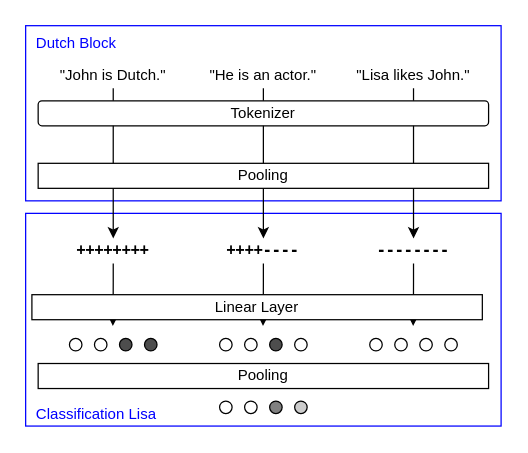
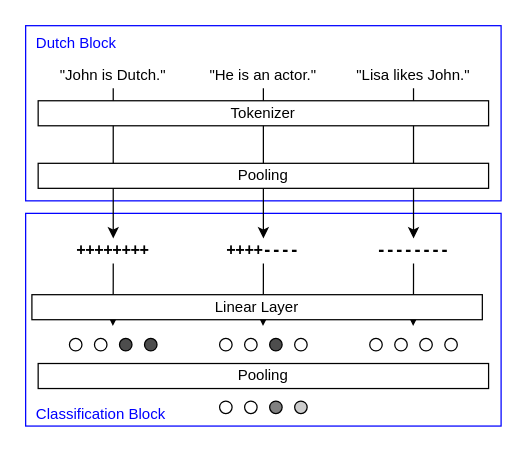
  <mxCell id="0" />
  <mxCell id="1" parent="0" />
- <mxCell id="2" value="&amp;nbsp; Classification Lisa" style="rounded=0;whiteSpace=wrap;html=1;strokeColor=#0000FF;align=left;verticalAlign=bottom;fontColor=#0000FF;" vertex="1" parent="1"><mxGeometry x="20" y="170" width="380" height="170" as="geometry" /></mxCell>
+ <mxCell id="2" value="&amp;nbsp; Classification Block" style="rounded=0;whiteSpace=wrap;html=1;strokeColor=#0000FF;align=left;verticalAlign=bottom;fontColor=#0000FF;" vertex="1" parent="1"><mxGeometry x="20" y="170" width="380" height="170" as="geometry" /></mxCell>
  <mxCell id="3" value="&lt;font color=&quot;#0000ff&quot;&gt;&amp;nbsp; Dutch Block&lt;/font&gt;" style="rounded=0;whiteSpace=wrap;html=1;verticalAlign=top;align=left;strokeColor=#0000FF;" vertex="1" parent="1"><mxGeometry x="20" y="20" width="380" height="140" as="geometry" /></mxCell>
  <mxCell id="4" style="edgeStyle=orthogonalEdgeStyle;rounded=1;orthogonalLoop=1;jettySize=auto;html=1;exitX=0.5;exitY=1;exitDx=0;exitDy=0;entryX=0.5;entryY=0;entryDx=0;entryDy=0;startSize=6;sourcePerimeterSpacing=0;targetPerimeterSpacing=0;" edge="1" parent="1" source="5" target="11"><mxGeometry relative="1" as="geometry" /></mxCell>
  <mxCell id="5" value="&quot;John is Dutch.&quot;" style="text;html=1;strokeColor=none;fillColor=none;align=center;verticalAlign=middle;whiteSpace=wrap;rounded=0;" vertex="1" parent="1"><mxGeometry x="40" y="50" width="100" height="20" as="geometry" /></mxCell>
  <mxCell id="6" style="edgeStyle=orthogonalEdgeStyle;rounded=1;orthogonalLoop=1;jettySize=auto;html=1;exitX=0.5;exitY=1;exitDx=0;exitDy=0;entryX=0.5;entryY=0;entryDx=0;entryDy=0;startSize=6;sourcePerimeterSpacing=0;targetPerimeterSpacing=0;" edge="1" parent="1" source="7" target="13"><mxGeometry relative="1" as="geometry" /></mxCell>
  <mxCell id="7" value="&quot;He is an actor.&quot;" style="text;html=1;strokeColor=none;fillColor=none;align=center;verticalAlign=middle;whiteSpace=wrap;rounded=0;" vertex="1" parent="1"><mxGeometry x="160" y="50" width="100" height="20" as="geometry" /></mxCell>
  <mxCell id="8" style="edgeStyle=orthogonalEdgeStyle;rounded=1;orthogonalLoop=1;jettySize=auto;html=1;exitX=0.5;exitY=1;exitDx=0;exitDy=0;entryX=0.5;entryY=0;entryDx=0;entryDy=0;startSize=6;sourcePerimeterSpacing=0;targetPerimeterSpacing=0;" edge="1" parent="1" source="9" target="15"><mxGeometry relative="1" as="geometry" /></mxCell>
  <mxCell id="9" value="&quot;Lisa likes John.&quot;" style="text;html=1;strokeColor=none;fillColor=none;align=center;verticalAlign=middle;whiteSpace=wrap;rounded=0;" vertex="1" parent="1"><mxGeometry x="280" y="50" width="100" height="20" as="geometry" /></mxCell>
  <mxCell id="10" style="edgeStyle=orthogonalEdgeStyle;rounded=1;orthogonalLoop=1;jettySize=auto;html=1;exitX=0.5;exitY=1;exitDx=0;exitDy=0;startSize=6;sourcePerimeterSpacing=0;targetPerimeterSpacing=0;" edge="1" parent="1" source="11"><mxGeometry relative="1" as="geometry"><mxPoint x="89.69" y="260" as="targetPoint" /></mxGeometry></mxCell>
  <mxCell id="11" value="&lt;pre&gt;++++++++&lt;/pre&gt;" style="text;html=1;strokeColor=none;fillColor=none;align=center;verticalAlign=middle;whiteSpace=wrap;rounded=0;fontStyle=1" vertex="1" parent="1"><mxGeometry x="40" y="190" width="100" height="20" as="geometry" /></mxCell>
  <mxCell id="12" style="edgeStyle=orthogonalEdgeStyle;rounded=1;orthogonalLoop=1;jettySize=auto;html=1;exitX=0.5;exitY=1;exitDx=0;exitDy=0;startSize=6;sourcePerimeterSpacing=0;targetPerimeterSpacing=0;" edge="1" parent="1" source="13"><mxGeometry relative="1" as="geometry"><mxPoint x="209.69" y="260" as="targetPoint" /></mxGeometry></mxCell>
  <mxCell id="13" value="&lt;pre&gt;++++----&lt;/pre&gt;" style="text;html=1;strokeColor=none;fillColor=none;align=center;verticalAlign=middle;whiteSpace=wrap;rounded=0;fontStyle=1" vertex="1" parent="1"><mxGeometry x="160" y="190" width="100" height="20" as="geometry" /></mxCell>
  <mxCell id="14" style="edgeStyle=orthogonalEdgeStyle;rounded=1;orthogonalLoop=1;jettySize=auto;html=1;exitX=0.5;exitY=1;exitDx=0;exitDy=0;startSize=6;sourcePerimeterSpacing=0;targetPerimeterSpacing=0;" edge="1" parent="1" source="15"><mxGeometry relative="1" as="geometry"><mxPoint x="329.69" y="260" as="targetPoint" /></mxGeometry></mxCell>
  <mxCell id="15" value="&lt;pre&gt;--------&lt;/pre&gt;" style="text;html=1;strokeColor=none;fillColor=none;align=center;verticalAlign=middle;whiteSpace=wrap;rounded=0;fontStyle=1" vertex="1" parent="1"><mxGeometry x="280" y="190" width="100" height="20" as="geometry" /></mxCell>
  <mxCell id="16" value="Linear Layer" style="rounded=0;whiteSpace=wrap;html=1;" vertex="1" parent="1"><mxGeometry x="25" y="235" width="360" height="20" as="geometry" /></mxCell>
  <mxCell id="17" value="" style="group" vertex="1" connectable="0" parent="1"><mxGeometry x="55" y="270" width="70" height="10" as="geometry" /></mxCell>
  <mxCell id="18" value="" style="ellipse;whiteSpace=wrap;html=1;aspect=fixed;" vertex="1" parent="17"><mxGeometry width="10" height="10" as="geometry" /></mxCell>
  <mxCell id="19" value="" style="ellipse;whiteSpace=wrap;html=1;aspect=fixed;" vertex="1" parent="17"><mxGeometry x="20" width="10" height="10" as="geometry" /></mxCell>
  <mxCell id="20" value="" style="ellipse;whiteSpace=wrap;html=1;aspect=fixed;fillColor=#4D4D4D;" vertex="1" parent="17"><mxGeometry x="40" width="10" height="10" as="geometry" /></mxCell>
  <mxCell id="21" value="" style="ellipse;whiteSpace=wrap;html=1;aspect=fixed;fillColor=#4D4D4D;" vertex="1" parent="17"><mxGeometry x="60" width="10" height="10" as="geometry" /></mxCell>
  <mxCell id="22" value="" style="group" vertex="1" connectable="0" parent="1"><mxGeometry x="175" y="270" width="70" height="10" as="geometry" /></mxCell>
  <mxCell id="23" value="" style="ellipse;whiteSpace=wrap;html=1;aspect=fixed;" vertex="1" parent="22"><mxGeometry width="10" height="10" as="geometry" /></mxCell>
  <mxCell id="24" value="" style="ellipse;whiteSpace=wrap;html=1;aspect=fixed;" vertex="1" parent="22"><mxGeometry x="20" width="10" height="10" as="geometry" /></mxCell>
  <mxCell id="25" value="" style="ellipse;whiteSpace=wrap;html=1;aspect=fixed;fillColor=#4D4D4D;" vertex="1" parent="22"><mxGeometry x="40" width="10" height="10" as="geometry" /></mxCell>
  <mxCell id="26" value="" style="ellipse;whiteSpace=wrap;html=1;aspect=fixed;" vertex="1" parent="22"><mxGeometry x="60" width="10" height="10" as="geometry" /></mxCell>
  <mxCell id="27" value="" style="group" vertex="1" connectable="0" parent="1"><mxGeometry x="295" y="270" width="70" height="10" as="geometry" /></mxCell>
  <mxCell id="28" value="" style="ellipse;whiteSpace=wrap;html=1;aspect=fixed;" vertex="1" parent="27"><mxGeometry width="10" height="10" as="geometry" /></mxCell>
  <mxCell id="29" value="" style="ellipse;whiteSpace=wrap;html=1;aspect=fixed;" vertex="1" parent="27"><mxGeometry x="20" width="10" height="10" as="geometry" /></mxCell>
  <mxCell id="30" value="" style="ellipse;whiteSpace=wrap;html=1;aspect=fixed;" vertex="1" parent="27"><mxGeometry x="40" width="10" height="10" as="geometry" /></mxCell>
  <mxCell id="31" value="" style="ellipse;whiteSpace=wrap;html=1;aspect=fixed;" vertex="1" parent="27"><mxGeometry x="60" width="10" height="10" as="geometry" /></mxCell>
  <mxCell id="32" value="Pooling" style="rounded=0;whiteSpace=wrap;html=1;" vertex="1" parent="1"><mxGeometry x="30" y="290" width="360" height="20" as="geometry" /></mxCell>
  <mxCell id="33" value="" style="group" vertex="1" connectable="0" parent="1"><mxGeometry x="175" y="320" width="70" height="10" as="geometry" /></mxCell>
  <mxCell id="34" value="" style="ellipse;whiteSpace=wrap;html=1;aspect=fixed;" vertex="1" parent="33"><mxGeometry width="10" height="10" as="geometry" /></mxCell>
  <mxCell id="35" value="" style="ellipse;whiteSpace=wrap;html=1;aspect=fixed;" vertex="1" parent="33"><mxGeometry x="20" width="10" height="10" as="geometry" /></mxCell>
  <mxCell id="36" value="" style="ellipse;whiteSpace=wrap;html=1;aspect=fixed;fillColor=#808080;" vertex="1" parent="33"><mxGeometry x="40" width="10" height="10" as="geometry" /></mxCell>
  <mxCell id="37" value="" style="ellipse;whiteSpace=wrap;html=1;aspect=fixed;fillColor=#CCCCCC;" vertex="1" parent="33"><mxGeometry x="60" width="10" height="10" as="geometry" /></mxCell>
- <mxCell id="38" value="Tokenizer" style="whiteSpace=wrap;html=1;rounded=1;" vertex="1" parent="1"><mxGeometry x="30" y="80" width="360" height="20" as="geometry" /></mxCell>
+ <mxCell id="38" value="Tokenizer" style="rounded=0;whiteSpace=wrap;html=1;" vertex="1" parent="1"><mxGeometry x="30" y="80" width="360" height="20" as="geometry" /></mxCell>
  <mxCell id="39" value="Pooling" style="rounded=0;whiteSpace=wrap;html=1;" vertex="1" parent="1"><mxGeometry x="30" y="130" width="360" height="20" as="geometry" /></mxCell>
